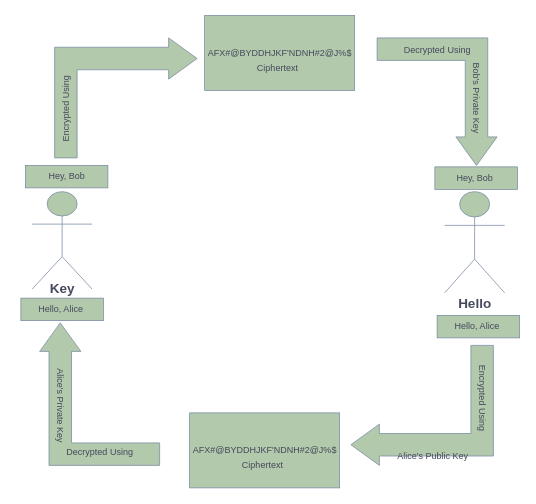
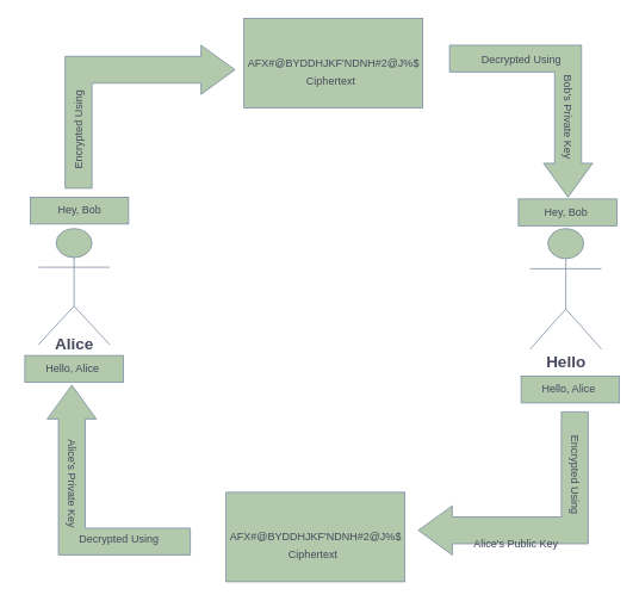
  <mxCell id="0" />
  <mxCell id="1" parent="0" />
  <mxCell id="2" value="Actor" style="shape=umlActor;verticalLabelPosition=bottom;verticalAlign=top;html=1;overflow=visible;noLabel=1;fillColor=#B2C9AB;strokeColor=#788AA3;fontColor=#46495D;" parent="1" vertex="1"><mxGeometry x="42" y="255" width="80" height="130" as="geometry" /></mxCell>
  <mxCell id="3" value="Actor" style="shape=umlActor;verticalLabelPosition=bottom;verticalAlign=top;html=1;noLabel=1;fillColor=#B2C9AB;strokeColor=#788AA3;fontColor=#46495D;" parent="1" vertex="1"><mxGeometry x="592" y="255" width="80" height="135" as="geometry" /></mxCell>
  <mxCell id="4" value="" style="html=1;shadow=0;dashed=0;align=center;verticalAlign=middle;shape=mxgraph.arrows2.bendArrow;dy=15;dx=38;notch=0;arrowHead=55;rounded=0;direction=east;flipH=0;fillColor=#B2C9AB;strokeColor=#788AA3;fontColor=#46495D;" parent="1" vertex="1"><mxGeometry x="72" y="50" width="190" height="160" as="geometry" /></mxCell>
  <mxCell id="5" value="" style="rounded=0;whiteSpace=wrap;html=1;fillColor=#B2C9AB;strokeColor=#788AA3;fontColor=#46495D;" parent="1" vertex="1"><mxGeometry x="272" y="20" width="200" height="100" as="geometry" /></mxCell>
  <mxCell id="6" value="" style="html=1;shadow=0;dashed=0;align=center;verticalAlign=middle;shape=mxgraph.arrows2.bendArrow;dy=15;dx=38;notch=0;arrowHead=55;rounded=0;direction=west;flipH=0;fillColor=#B2C9AB;strokeColor=#788AA3;fontColor=#46495D;" parent="1" vertex="1"><mxGeometry x="467" y="460" width="190" height="160" as="geometry" /></mxCell>
  <mxCell id="7" value="" style="rounded=0;whiteSpace=wrap;html=1;fillColor=#B2C9AB;strokeColor=#788AA3;fontColor=#46495D;" parent="1" vertex="1"><mxGeometry x="252" y="550" width="200" height="100" as="geometry" /></mxCell>
  <mxCell id="8" value="" style="html=1;shadow=0;dashed=0;align=center;verticalAlign=middle;shape=mxgraph.arrows2.bendArrow;dy=15;dx=38;notch=0;arrowHead=55;rounded=0;direction=north;flipH=0;fillColor=#B2C9AB;strokeColor=#788AA3;fontColor=#46495D;" parent="1" vertex="1"><mxGeometry x="52" y="430" width="160" height="190" as="geometry" /></mxCell>
  <mxCell id="9" value="" style="html=1;shadow=0;dashed=0;align=center;verticalAlign=middle;shape=mxgraph.arrows2.bendArrow;dy=15;dx=38;notch=0;arrowHead=55;rounded=0;direction=south;flipH=0;fillColor=#B2C9AB;strokeColor=#788AA3;fontColor=#46495D;" parent="1" vertex="1"><mxGeometry x="502" y="50" width="160" height="170" as="geometry" /></mxCell>
- <mxCell id="10" value="&lt;h2&gt;Key&lt;/h2&gt;" style="text;html=1;align=center;verticalAlign=middle;resizable=0;points=[];autosize=1;strokeColor=none;fillColor=none;fontColor=#46495D;" parent="1" vertex="1"><mxGeometry x="52" y="360" width="60" height="50" as="geometry" /></mxCell>
+ <mxCell id="10" value="&lt;h2&gt;Alice&lt;/h2&gt;" style="text;html=1;align=center;verticalAlign=middle;resizable=0;points=[];autosize=1;strokeColor=none;fillColor=none;fontColor=#46495D;" parent="1" vertex="1"><mxGeometry x="52" y="360" width="60" height="50" as="geometry" /></mxCell>
  <mxCell id="11" value="&lt;h2&gt;Hello&lt;/h2&gt;" style="text;html=1;align=center;verticalAlign=middle;resizable=0;points=[];autosize=1;strokeColor=none;fillColor=none;fontColor=#46495D;" parent="1" vertex="1"><mxGeometry x="607" y="379" width="50" height="50" as="geometry" /></mxCell>
  <mxCell id="12" value="&amp;nbsp;Decrypted Using&amp;nbsp;" style="text;html=1;align=center;verticalAlign=middle;resizable=0;points=[];autosize=1;strokeColor=none;fillColor=none;fontColor=#46495D;" parent="1" vertex="1"><mxGeometry x="527" y="56" width="110" height="20" as="geometry" /></mxCell>
  <mxCell id="13" value="Bob's Private Key" style="text;html=1;align=center;verticalAlign=middle;resizable=0;points=[];autosize=1;strokeColor=none;fillColor=none;fontColor=#46495D;rotation=90;" parent="1" vertex="1"><mxGeometry x="579" y="120" width="110" height="20" as="geometry" /></mxCell>
  <mxCell id="14" value="Encrypted Using" style="text;html=1;align=center;verticalAlign=middle;resizable=0;points=[];autosize=1;strokeColor=none;fillColor=none;fontColor=#46495D;rotation=-90;" parent="1" vertex="1"><mxGeometry x="38" y="135" width="100" height="20" as="geometry" /></mxCell>
  <mxCell id="15" value="Encrypted Using" style="text;html=1;align=center;verticalAlign=middle;resizable=0;points=[];autosize=1;strokeColor=none;fillColor=none;fontColor=#46495D;rotation=90;" parent="1" vertex="1"><mxGeometry x="592" y="520" width="100" height="20" as="geometry" /></mxCell>
  <mxCell id="16" value="&amp;nbsp; Alice's Public Key" style="text;html=1;align=center;verticalAlign=middle;resizable=0;points=[];autosize=1;strokeColor=none;fillColor=none;fontColor=#46495D;" parent="1" vertex="1"><mxGeometry x="513" y="598" width="120" height="20" as="geometry" /></mxCell>
  <mxCell id="17" value="&amp;nbsp;Decrypted Using&amp;nbsp;" style="text;html=1;align=center;verticalAlign=middle;resizable=0;points=[];autosize=1;strokeColor=none;fillColor=none;fontColor=#46495D;" parent="1" vertex="1"><mxGeometry x="77" y="593" width="110" height="20" as="geometry" /></mxCell>
  <mxCell id="18" value="&amp;nbsp; Alice's Private Key" style="text;html=1;align=center;verticalAlign=middle;resizable=0;points=[];autosize=1;strokeColor=none;fillColor=none;fontColor=#46495D;rotation=90;" parent="1" vertex="1"><mxGeometry x="20" y="527" width="120" height="20" as="geometry" /></mxCell>
  <mxCell id="19" value="Ciphertext" style="text;html=1;align=center;verticalAlign=middle;resizable=0;points=[];autosize=1;strokeColor=none;fillColor=none;fontColor=#46495D;" parent="1" vertex="1"><mxGeometry x="334" y="80" width="70" height="20" as="geometry" /></mxCell>
  <mxCell id="20" value="Ciphertext" style="text;html=1;align=center;verticalAlign=middle;resizable=0;points=[];autosize=1;strokeColor=none;fillColor=none;fontColor=#46495D;" parent="1" vertex="1"><mxGeometry x="314" y="610" width="70" height="20" as="geometry" /></mxCell>
  <mxCell id="21" value="AFX#@BYDDHJKF'NDNH#2@J%$" style="text;html=1;align=center;verticalAlign=middle;resizable=0;points=[];autosize=1;strokeColor=none;fillColor=none;fontColor=#46495D;" parent="1" vertex="1"><mxGeometry x="247" y="590" width="210" height="20" as="geometry" /></mxCell>
  <mxCell id="22" value="AFX#@BYDDHJKF'NDNH#2@J%$" style="text;html=1;align=center;verticalAlign=middle;resizable=0;points=[];autosize=1;strokeColor=none;fillColor=none;fontColor=#46495D;" parent="1" vertex="1"><mxGeometry x="267" y="60" width="210" height="20" as="geometry" /></mxCell>
  <mxCell id="23" value="" style="rounded=0;whiteSpace=wrap;html=1;sketch=0;fontColor=#46495D;strokeColor=#788AA3;fillColor=#B2C9AB;" parent="1" vertex="1"><mxGeometry x="33" y="220" width="110" height="30" as="geometry" /></mxCell>
  <mxCell id="24" value="Hey, Bob" style="text;html=1;align=center;verticalAlign=middle;resizable=0;points=[];autosize=1;strokeColor=none;fillColor=none;fontColor=#46495D;" parent="1" vertex="1"><mxGeometry x="58" y="225" width="60" height="20" as="geometry" /></mxCell>
  <mxCell id="25" value="" style="rounded=0;whiteSpace=wrap;html=1;sketch=0;fontColor=#46495D;strokeColor=#788AA3;fillColor=#B2C9AB;" parent="1" vertex="1"><mxGeometry x="579" y="222" width="110" height="30" as="geometry" /></mxCell>
  <mxCell id="26" value="Hey, Bob" style="text;html=1;align=center;verticalAlign=middle;resizable=0;points=[];autosize=1;strokeColor=none;fillColor=none;fontColor=#46495D;" parent="1" vertex="1"><mxGeometry x="602" y="227" width="60" height="20" as="geometry" /></mxCell>
  <mxCell id="27" value="" style="rounded=0;whiteSpace=wrap;html=1;sketch=0;fontColor=#46495D;strokeColor=#788AA3;fillColor=#B2C9AB;" parent="1" vertex="1"><mxGeometry x="582" y="420" width="110" height="30" as="geometry" /></mxCell>
  <mxCell id="28" value="Hello, Alice" style="text;html=1;align=center;verticalAlign=middle;resizable=0;points=[];autosize=1;strokeColor=none;fillColor=none;fontColor=#46495D;" parent="1" vertex="1"><mxGeometry x="600" y="425" width="70" height="20" as="geometry" /></mxCell>
  <mxCell id="29" value="" style="rounded=0;whiteSpace=wrap;html=1;sketch=0;fontColor=#46495D;strokeColor=#788AA3;fillColor=#B2C9AB;" parent="1" vertex="1"><mxGeometry x="27" y="397" width="110" height="30" as="geometry" /></mxCell>
  <mxCell id="30" value="Hello, Alice" style="text;html=1;align=center;verticalAlign=middle;resizable=0;points=[];autosize=1;strokeColor=none;fillColor=none;fontColor=#46495D;" parent="1" vertex="1"><mxGeometry x="45" y="402" width="70" height="20" as="geometry" /></mxCell>
